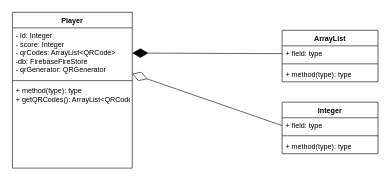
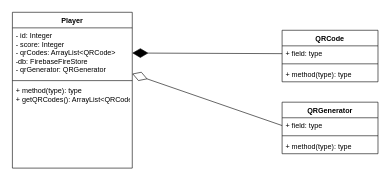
  <mxCell id="0" />
  <mxCell id="1" parent="0" />
  <mxCell id="2" value="Player" style="swimlane;fontStyle=1;align=center;verticalAlign=top;childLayout=stackLayout;horizontal=1;startSize=26;horizontalStack=0;resizeParent=1;resizeParentMax=0;resizeLast=0;collapsible=1;marginBottom=0;" vertex="1" parent="1"><mxGeometry x="20" y="20" width="200" height="260" as="geometry" /></mxCell>
  <mxCell id="3" value="- id: Integer&#10;- score: Integer&#10;- qrCodes: ArrayList&lt;QRCode&gt;&#10;-db: FirebaseFireStore&#10;- qrGenerator: QRGenerator" style="text;strokeColor=none;fillColor=none;align=left;verticalAlign=top;spacingLeft=4;spacingRight=4;overflow=hidden;rotatable=0;points=[[0,0.5],[1,0.5]];portConstraint=eastwest;" vertex="1" parent="2"><mxGeometry y="26" width="200" height="84" as="geometry" /></mxCell>
  <mxCell id="4" value="" style="line;strokeWidth=1;fillColor=none;align=left;verticalAlign=middle;spacingTop=-1;spacingLeft=3;spacingRight=3;rotatable=0;labelPosition=right;points=[];portConstraint=eastwest;" vertex="1" parent="2"><mxGeometry y="110" width="200" height="8" as="geometry" /></mxCell>
  <mxCell id="5" value="+ method(type): type&#10;+ getQRCodes(): ArrayList&lt;QRCode&gt;&#10;" style="text;strokeColor=none;fillColor=none;align=left;verticalAlign=top;spacingLeft=4;spacingRight=4;overflow=hidden;rotatable=0;points=[[0,0.5],[1,0.5]];portConstraint=eastwest;" vertex="1" parent="2"><mxGeometry y="118" width="200" height="142" as="geometry" /></mxCell>
- <mxCell id="6" value="ArrayList" style="swimlane;fontStyle=1;align=center;verticalAlign=top;childLayout=stackLayout;horizontal=1;startSize=26;horizontalStack=0;resizeParent=1;resizeParentMax=0;resizeLast=0;collapsible=1;marginBottom=0;" vertex="1" parent="1"><mxGeometry x="470" y="50" width="160" height="86" as="geometry" /></mxCell>
+ <mxCell id="6" value="QRCode" style="swimlane;fontStyle=1;align=center;verticalAlign=top;childLayout=stackLayout;horizontal=1;startSize=26;horizontalStack=0;resizeParent=1;resizeParentMax=0;resizeLast=0;collapsible=1;marginBottom=0;" vertex="1" parent="1"><mxGeometry x="470" y="50" width="160" height="86" as="geometry" /></mxCell>
  <mxCell id="7" value="+ field: type" style="text;strokeColor=none;fillColor=none;align=left;verticalAlign=top;spacingLeft=4;spacingRight=4;overflow=hidden;rotatable=0;points=[[0,0.5],[1,0.5]];portConstraint=eastwest;" vertex="1" parent="6"><mxGeometry y="26" width="160" height="26" as="geometry" /></mxCell>
  <mxCell id="8" value="" style="line;strokeWidth=1;fillColor=none;align=left;verticalAlign=middle;spacingTop=-1;spacingLeft=3;spacingRight=3;rotatable=0;labelPosition=right;points=[];portConstraint=eastwest;" vertex="1" parent="6"><mxGeometry y="52" width="160" height="8" as="geometry" /></mxCell>
  <mxCell id="9" value="+ method(type): type" style="text;strokeColor=none;fillColor=none;align=left;verticalAlign=top;spacingLeft=4;spacingRight=4;overflow=hidden;rotatable=0;points=[[0,0.5],[1,0.5]];portConstraint=eastwest;" vertex="1" parent="6"><mxGeometry y="60" width="160" height="26" as="geometry" /></mxCell>
  <mxCell id="10" value="" style="endArrow=diamondThin;endFill=1;endSize=24;html=1;rounded=0;exitX=0;exitY=0.5;exitDx=0;exitDy=0;entryX=1;entryY=0.5;entryDx=0;entryDy=0;" edge="1" parent="1" source="7" target="3"><mxGeometry width="160" relative="1" as="geometry"><mxPoint x="250" y="140" as="sourcePoint" /><mxPoint x="410" y="140" as="targetPoint" /></mxGeometry></mxCell>
- <mxCell id="11" value="Integer" style="swimlane;fontStyle=1;align=center;verticalAlign=top;childLayout=stackLayout;horizontal=1;startSize=26;horizontalStack=0;resizeParent=1;resizeParentMax=0;resizeLast=0;collapsible=1;marginBottom=0;" vertex="1" parent="1"><mxGeometry x="470" y="170" width="160" height="86" as="geometry" /></mxCell>
+ <mxCell id="11" value="QRGenerator" style="swimlane;fontStyle=1;align=center;verticalAlign=top;childLayout=stackLayout;horizontal=1;startSize=26;horizontalStack=0;resizeParent=1;resizeParentMax=0;resizeLast=0;collapsible=1;marginBottom=0;" vertex="1" parent="1"><mxGeometry x="470" y="170" width="160" height="86" as="geometry" /></mxCell>
  <mxCell id="12" value="+ field: type" style="text;strokeColor=none;fillColor=none;align=left;verticalAlign=top;spacingLeft=4;spacingRight=4;overflow=hidden;rotatable=0;points=[[0,0.5],[1,0.5]];portConstraint=eastwest;" vertex="1" parent="11"><mxGeometry y="26" width="160" height="26" as="geometry" /></mxCell>
  <mxCell id="13" value="" style="line;strokeWidth=1;fillColor=none;align=left;verticalAlign=middle;spacingTop=-1;spacingLeft=3;spacingRight=3;rotatable=0;labelPosition=right;points=[];portConstraint=eastwest;" vertex="1" parent="11"><mxGeometry y="52" width="160" height="8" as="geometry" /></mxCell>
  <mxCell id="14" value="+ method(type): type" style="text;strokeColor=none;fillColor=none;align=left;verticalAlign=top;spacingLeft=4;spacingRight=4;overflow=hidden;rotatable=0;points=[[0,0.5],[1,0.5]];portConstraint=eastwest;" vertex="1" parent="11"><mxGeometry y="60" width="160" height="26" as="geometry" /></mxCell>
  <mxCell id="15" value="" style="endArrow=diamondThin;endFill=0;endSize=24;html=1;rounded=0;exitX=0;exitY=0.5;exitDx=0;exitDy=0;" edge="1" parent="1" source="12" target="3"><mxGeometry width="160" relative="1" as="geometry"><mxPoint x="250" y="140" as="sourcePoint" /><mxPoint x="410" y="140" as="targetPoint" /></mxGeometry></mxCell>
